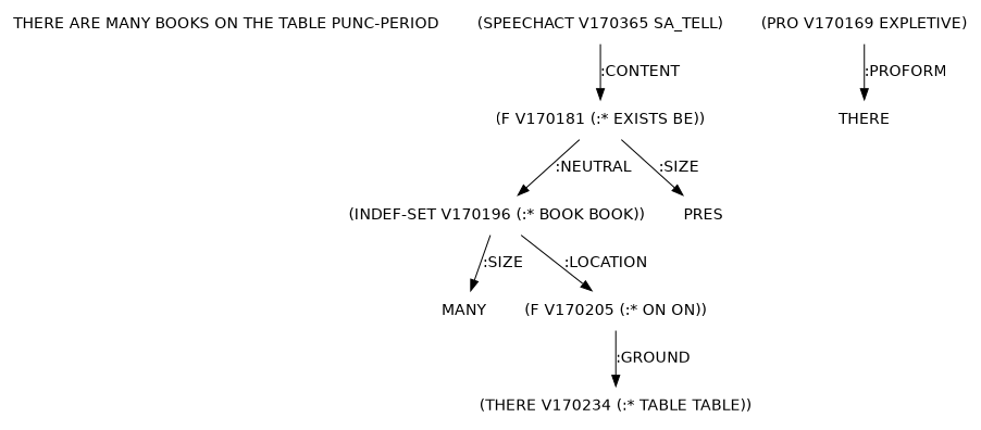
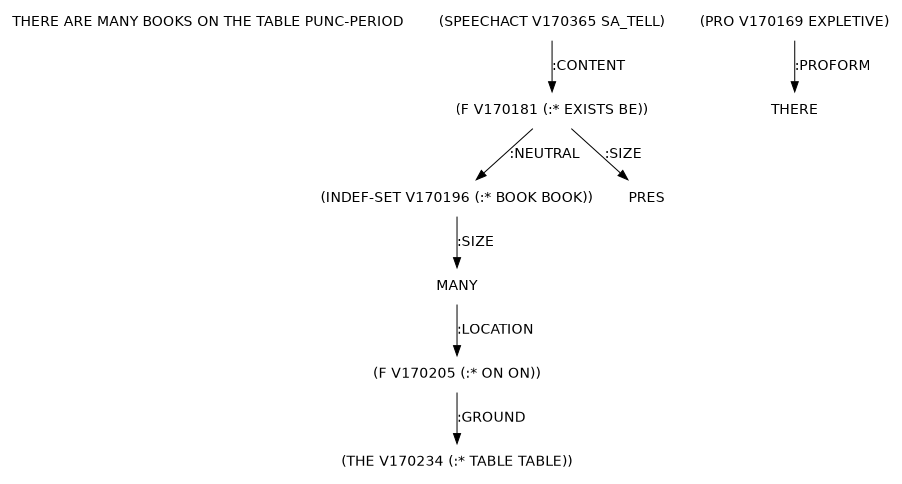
  digraph {
    fontname="DejaVu Sans"
    node [fontname="DejaVu Sans" shape=none]
    edge [fontname="DejaVu Sans"]
    "THERE ARE MANY BOOKS ON THE TABLE PUNC-PERIOD"
    n2 [label="(SPEECHACT V170365 SA_TELL)"]
    n3 [label="(F V170181 (:* EXISTS BE))"]
    n4 [label="(INDEF-SET V170196 (:* BOOK BOOK))"]
    n5 [label=PRES]
    n6 [label=MANY]
    n7 [label="(F V170205 (:* ON ON))"]
-   n8 [label="(THERE V170234 (:* TABLE TABLE))"]
+   n8 [label="(THE V170234 (:* TABLE TABLE))"]
    n9 [label="(PRO V170169 EXPLETIVE)"]
    n10 [label=THERE]
    n2 -> n3 [label=":CONTENT"]
    n3 -> n4 [label=":NEUTRAL"]
    n3 -> n5 [label=":SIZE"]
    n4 -> n6 [label=":SIZE"]
-   n4 -> n7 [label=":LOCATION"]
+   n6 -> n7 [label=":LOCATION"]
    n7 -> n8 [label=":GROUND"]
    n9 -> n10 [label=":PROFORM"]
  }
